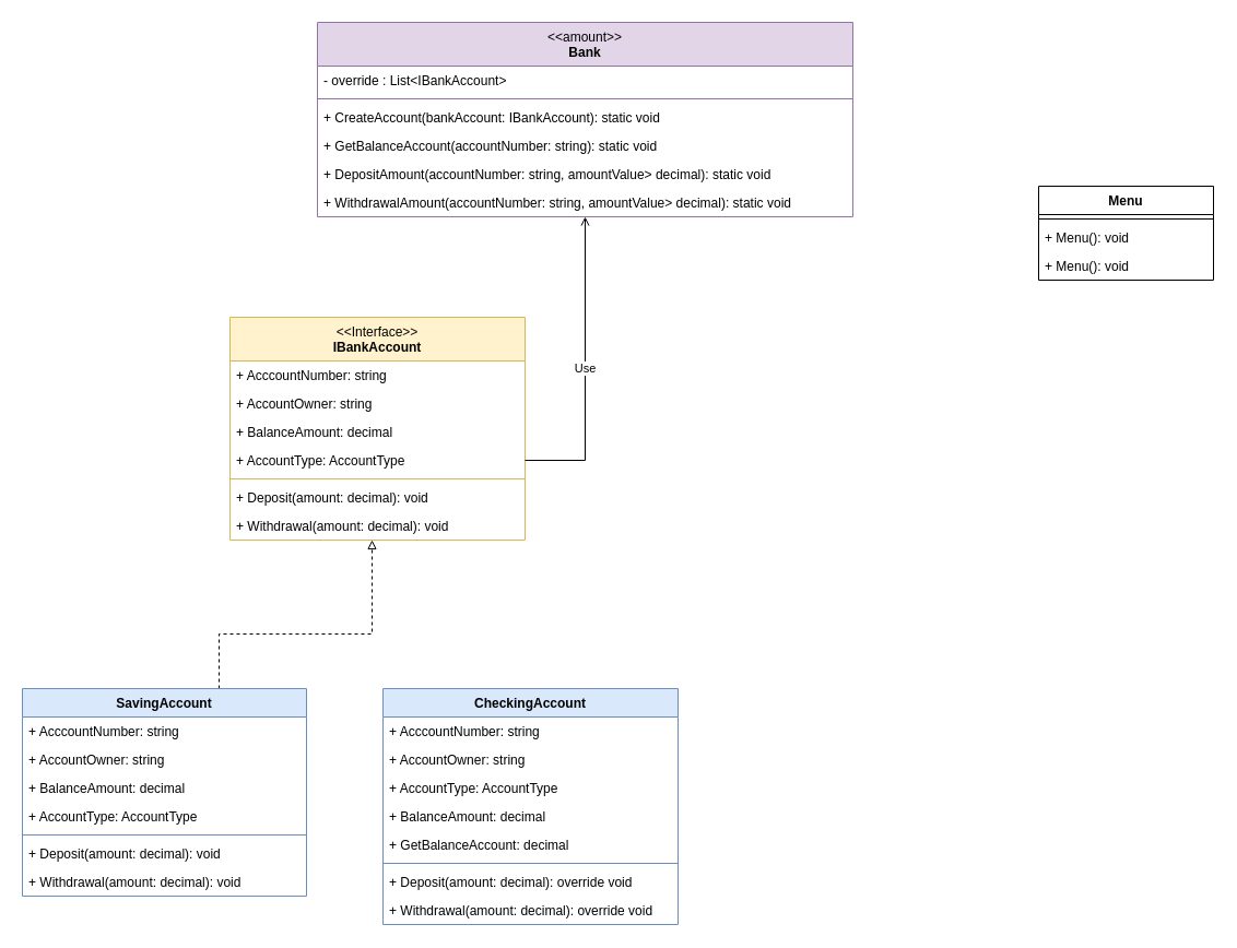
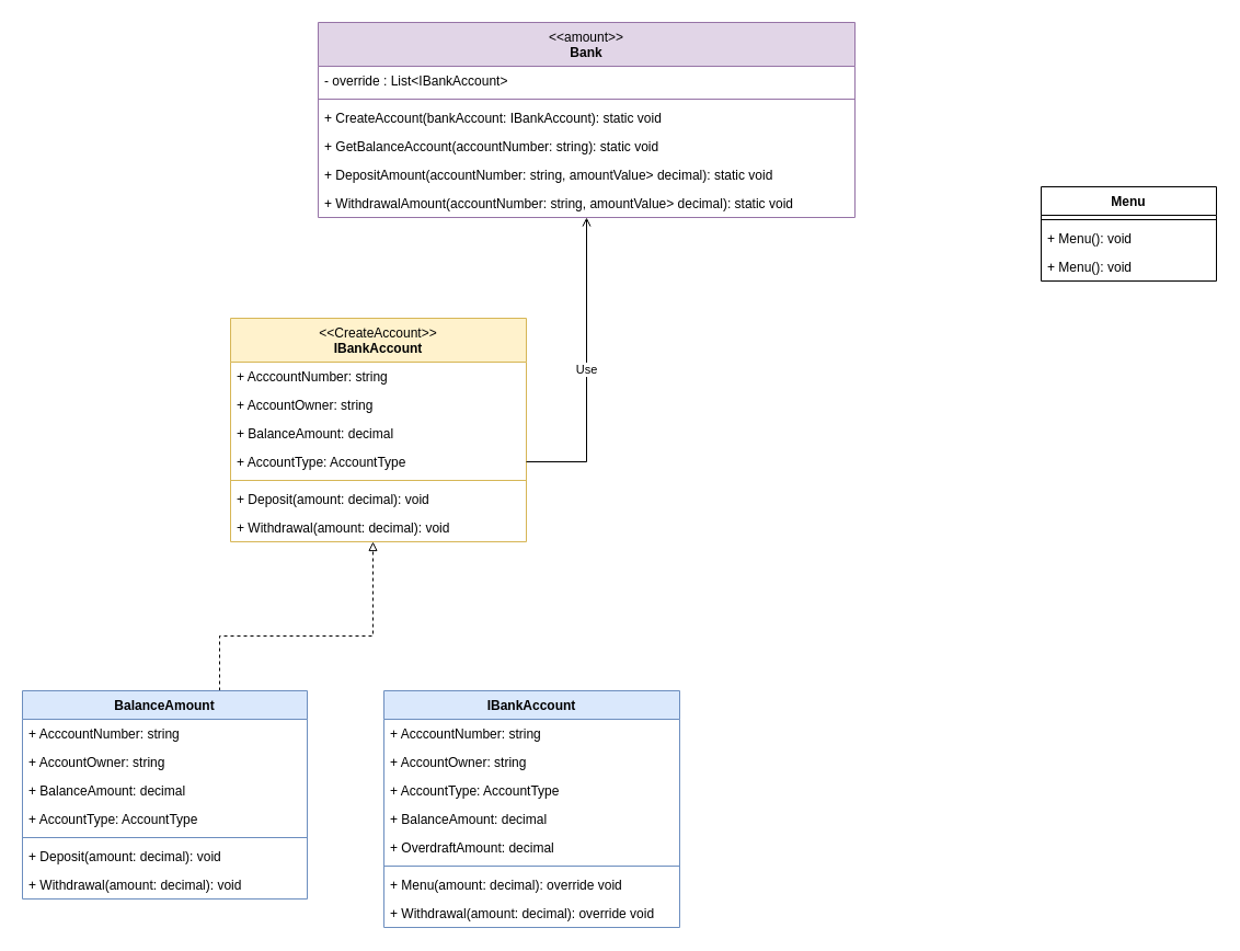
  <mxCell id="0" />
  <mxCell id="1" parent="0" />
- <mxCell id="2" value="&lt;span style=&quot;font-weight: normal;&quot;&gt;&amp;lt;&amp;lt;Interface&amp;gt;&amp;gt;&lt;/span&gt;&lt;br&gt;IBankAccount" style="swimlane;fontStyle=1;align=center;verticalAlign=top;childLayout=stackLayout;horizontal=1;startSize=40;horizontalStack=0;resizeParent=1;resizeParentMax=0;resizeLast=0;collapsible=1;marginBottom=0;whiteSpace=wrap;html=1;fillColor=#fff2cc;strokeColor=#d6b656;" vertex="1" parent="1"><mxGeometry x="210" y="290" width="270" height="204" as="geometry" /></mxCell>
+ <mxCell id="2" value="&lt;span style=&quot;font-weight: normal;&quot;&gt;&amp;lt;&amp;lt;CreateAccount&amp;gt;&amp;gt;&lt;/span&gt;&lt;br&gt;IBankAccount" style="swimlane;fontStyle=1;align=center;verticalAlign=top;childLayout=stackLayout;horizontal=1;startSize=40;horizontalStack=0;resizeParent=1;resizeParentMax=0;resizeLast=0;collapsible=1;marginBottom=0;whiteSpace=wrap;html=1;fillColor=#fff2cc;strokeColor=#d6b656;" vertex="1" parent="1"><mxGeometry x="210" y="290" width="270" height="204" as="geometry" /></mxCell>
  <mxCell id="3" value="+ AcccountNumber: string" style="text;strokeColor=none;fillColor=none;align=left;verticalAlign=top;spacingLeft=4;spacingRight=4;overflow=hidden;rotatable=0;points=[[0,0.5],[1,0.5]];portConstraint=eastwest;whiteSpace=wrap;html=1;" vertex="1" parent="2"><mxGeometry y="40" width="270" height="26" as="geometry" /></mxCell>
  <mxCell id="4" value="+ AccountOwner: string" style="text;strokeColor=none;fillColor=none;align=left;verticalAlign=top;spacingLeft=4;spacingRight=4;overflow=hidden;rotatable=0;points=[[0,0.5],[1,0.5]];portConstraint=eastwest;whiteSpace=wrap;html=1;" vertex="1" parent="2"><mxGeometry y="66" width="270" height="26" as="geometry" /></mxCell>
  <mxCell id="5" value="+ BalanceAmount: decimal" style="text;strokeColor=none;fillColor=none;align=left;verticalAlign=top;spacingLeft=4;spacingRight=4;overflow=hidden;rotatable=0;points=[[0,0.5],[1,0.5]];portConstraint=eastwest;whiteSpace=wrap;html=1;" vertex="1" parent="2"><mxGeometry y="92" width="270" height="26" as="geometry" /></mxCell>
  <mxCell id="6" value="+ AccountType: AccountType" style="text;strokeColor=none;fillColor=none;align=left;verticalAlign=top;spacingLeft=4;spacingRight=4;overflow=hidden;rotatable=0;points=[[0,0.5],[1,0.5]];portConstraint=eastwest;whiteSpace=wrap;html=1;" vertex="1" parent="2"><mxGeometry y="118" width="270" height="26" as="geometry" /></mxCell>
  <mxCell id="7" value="" style="line;strokeWidth=1;fillColor=none;align=left;verticalAlign=middle;spacingTop=-1;spacingLeft=3;spacingRight=3;rotatable=0;labelPosition=right;points=[];portConstraint=eastwest;strokeColor=inherit;" vertex="1" parent="2"><mxGeometry y="144" width="270" height="8" as="geometry" /></mxCell>
  <mxCell id="8" value="+ Deposit(amount: decimal): void" style="text;strokeColor=none;fillColor=none;align=left;verticalAlign=top;spacingLeft=4;spacingRight=4;overflow=hidden;rotatable=0;points=[[0,0.5],[1,0.5]];portConstraint=eastwest;whiteSpace=wrap;html=1;" vertex="1" parent="2"><mxGeometry y="152" width="270" height="26" as="geometry" /></mxCell>
  <mxCell id="9" value="+ Withdrawal(amount: decimal): void" style="text;strokeColor=none;fillColor=none;align=left;verticalAlign=top;spacingLeft=4;spacingRight=4;overflow=hidden;rotatable=0;points=[[0,0.5],[1,0.5]];portConstraint=eastwest;whiteSpace=wrap;html=1;" vertex="1" parent="2"><mxGeometry y="178" width="270" height="26" as="geometry" /></mxCell>
  <mxCell id="10" value="" style="edgeStyle=orthogonalEdgeStyle;rounded=0;orthogonalLoop=1;jettySize=auto;html=1;endArrow=block;endFill=0;dashed=1;" edge="1" parent="1" source="11" target="2"><mxGeometry relative="1" as="geometry"><mxPoint x="100" y="550" as="targetPoint" /><Array as="points"><mxPoint x="200" y="580" /><mxPoint x="340" y="580" /></Array></mxGeometry></mxCell>
- <mxCell id="11" value="SavingAccount" style="swimlane;fontStyle=1;align=center;verticalAlign=top;childLayout=stackLayout;horizontal=1;startSize=26;horizontalStack=0;resizeParent=1;resizeParentMax=0;resizeLast=0;collapsible=1;marginBottom=0;whiteSpace=wrap;html=1;fillColor=#dae8fc;strokeColor=#6c8ebf;" vertex="1" parent="1"><mxGeometry x="20" y="630" width="260" height="190" as="geometry" /></mxCell>
+ <mxCell id="11" value="BalanceAmount" style="swimlane;fontStyle=1;align=center;verticalAlign=top;childLayout=stackLayout;horizontal=1;startSize=26;horizontalStack=0;resizeParent=1;resizeParentMax=0;resizeLast=0;collapsible=1;marginBottom=0;whiteSpace=wrap;html=1;fillColor=#dae8fc;strokeColor=#6c8ebf;" vertex="1" parent="1"><mxGeometry x="20" y="630" width="260" height="190" as="geometry" /></mxCell>
  <mxCell id="12" value="+ AcccountNumber: string" style="text;strokeColor=none;fillColor=none;align=left;verticalAlign=top;spacingLeft=4;spacingRight=4;overflow=hidden;rotatable=0;points=[[0,0.5],[1,0.5]];portConstraint=eastwest;whiteSpace=wrap;html=1;" vertex="1" parent="11"><mxGeometry y="26" width="260" height="26" as="geometry" /></mxCell>
  <mxCell id="13" value="+ AccountOwner: string" style="text;strokeColor=none;fillColor=none;align=left;verticalAlign=top;spacingLeft=4;spacingRight=4;overflow=hidden;rotatable=0;points=[[0,0.5],[1,0.5]];portConstraint=eastwest;whiteSpace=wrap;html=1;" vertex="1" parent="11"><mxGeometry y="52" width="260" height="26" as="geometry" /></mxCell>
  <mxCell id="14" value="+ BalanceAmount: decimal" style="text;strokeColor=none;fillColor=none;align=left;verticalAlign=top;spacingLeft=4;spacingRight=4;overflow=hidden;rotatable=0;points=[[0,0.5],[1,0.5]];portConstraint=eastwest;whiteSpace=wrap;html=1;" vertex="1" parent="11"><mxGeometry y="78" width="260" height="26" as="geometry" /></mxCell>
  <mxCell id="15" value="+ AccountType: AccountType" style="text;strokeColor=none;fillColor=none;align=left;verticalAlign=top;spacingLeft=4;spacingRight=4;overflow=hidden;rotatable=0;points=[[0,0.5],[1,0.5]];portConstraint=eastwest;whiteSpace=wrap;html=1;" vertex="1" parent="11"><mxGeometry y="104" width="260" height="26" as="geometry" /></mxCell>
  <mxCell id="16" value="" style="line;strokeWidth=1;fillColor=none;align=left;verticalAlign=middle;spacingTop=-1;spacingLeft=3;spacingRight=3;rotatable=0;labelPosition=right;points=[];portConstraint=eastwest;strokeColor=inherit;" vertex="1" parent="11"><mxGeometry y="130" width="260" height="8" as="geometry" /></mxCell>
  <mxCell id="17" value="+ Deposit(amount: decimal): void" style="text;strokeColor=none;fillColor=none;align=left;verticalAlign=top;spacingLeft=4;spacingRight=4;overflow=hidden;rotatable=0;points=[[0,0.5],[1,0.5]];portConstraint=eastwest;whiteSpace=wrap;html=1;" vertex="1" parent="11"><mxGeometry y="138" width="260" height="26" as="geometry" /></mxCell>
  <mxCell id="18" value="+ Withdrawal(amount: decimal): void" style="text;strokeColor=none;fillColor=none;align=left;verticalAlign=top;spacingLeft=4;spacingRight=4;overflow=hidden;rotatable=0;points=[[0,0.5],[1,0.5]];portConstraint=eastwest;whiteSpace=wrap;html=1;" vertex="1" parent="11"><mxGeometry y="164" width="260" height="26" as="geometry" /></mxCell>
- <mxCell id="19" value="CheckingAccount" style="swimlane;fontStyle=1;align=center;verticalAlign=top;childLayout=stackLayout;horizontal=1;startSize=26;horizontalStack=0;resizeParent=1;resizeParentMax=0;resizeLast=0;collapsible=1;marginBottom=0;whiteSpace=wrap;html=1;fillColor=#dae8fc;strokeColor=#6c8ebf;" vertex="1" parent="1"><mxGeometry x="350" y="630" width="270" height="216" as="geometry" /></mxCell>
+ <mxCell id="19" value="IBankAccount" style="swimlane;fontStyle=1;align=center;verticalAlign=top;childLayout=stackLayout;horizontal=1;startSize=26;horizontalStack=0;resizeParent=1;resizeParentMax=0;resizeLast=0;collapsible=1;marginBottom=0;whiteSpace=wrap;html=1;fillColor=#dae8fc;strokeColor=#6c8ebf;" vertex="1" parent="1"><mxGeometry x="350" y="630" width="270" height="216" as="geometry" /></mxCell>
  <mxCell id="20" value="+ AcccountNumber: string" style="text;strokeColor=none;fillColor=none;align=left;verticalAlign=top;spacingLeft=4;spacingRight=4;overflow=hidden;rotatable=0;points=[[0,0.5],[1,0.5]];portConstraint=eastwest;whiteSpace=wrap;html=1;" vertex="1" parent="19"><mxGeometry y="26" width="270" height="26" as="geometry" /></mxCell>
  <mxCell id="21" value="+ AccountOwner: string" style="text;strokeColor=none;fillColor=none;align=left;verticalAlign=top;spacingLeft=4;spacingRight=4;overflow=hidden;rotatable=0;points=[[0,0.5],[1,0.5]];portConstraint=eastwest;whiteSpace=wrap;html=1;" vertex="1" parent="19"><mxGeometry y="52" width="270" height="26" as="geometry" /></mxCell>
  <mxCell id="22" value="+ AccountType: AccountType" style="text;strokeColor=none;fillColor=none;align=left;verticalAlign=top;spacingLeft=4;spacingRight=4;overflow=hidden;rotatable=0;points=[[0,0.5],[1,0.5]];portConstraint=eastwest;whiteSpace=wrap;html=1;" vertex="1" parent="19"><mxGeometry y="78" width="270" height="26" as="geometry" /></mxCell>
  <mxCell id="23" value="+ BalanceAmount: decimal" style="text;strokeColor=none;fillColor=none;align=left;verticalAlign=top;spacingLeft=4;spacingRight=4;overflow=hidden;rotatable=0;points=[[0,0.5],[1,0.5]];portConstraint=eastwest;whiteSpace=wrap;html=1;" vertex="1" parent="19"><mxGeometry y="104" width="270" height="26" as="geometry" /></mxCell>
- <mxCell id="24" value="+ GetBalanceAccount: decimal" style="text;strokeColor=none;fillColor=none;align=left;verticalAlign=top;spacingLeft=4;spacingRight=4;overflow=hidden;rotatable=0;points=[[0,0.5],[1,0.5]];portConstraint=eastwest;whiteSpace=wrap;html=1;" vertex="1" parent="19"><mxGeometry y="130" width="270" height="26" as="geometry" /></mxCell>
+ <mxCell id="24" value="+ OverdraftAmount: decimal" style="text;strokeColor=none;fillColor=none;align=left;verticalAlign=top;spacingLeft=4;spacingRight=4;overflow=hidden;rotatable=0;points=[[0,0.5],[1,0.5]];portConstraint=eastwest;whiteSpace=wrap;html=1;" vertex="1" parent="19"><mxGeometry y="130" width="270" height="26" as="geometry" /></mxCell>
  <mxCell id="25" value="" style="line;strokeWidth=1;fillColor=none;align=left;verticalAlign=middle;spacingTop=-1;spacingLeft=3;spacingRight=3;rotatable=0;labelPosition=right;points=[];portConstraint=eastwest;strokeColor=inherit;" vertex="1" parent="19"><mxGeometry y="156" width="270" height="8" as="geometry" /></mxCell>
- <mxCell id="26" value="+ Deposit(amount: decimal): override void" style="text;strokeColor=none;fillColor=none;align=left;verticalAlign=top;spacingLeft=4;spacingRight=4;overflow=hidden;rotatable=0;points=[[0,0.5],[1,0.5]];portConstraint=eastwest;whiteSpace=wrap;html=1;" vertex="1" parent="19"><mxGeometry y="164" width="270" height="26" as="geometry" /></mxCell>
+ <mxCell id="26" value="+ Menu(amount: decimal): override void" style="text;strokeColor=none;fillColor=none;align=left;verticalAlign=top;spacingLeft=4;spacingRight=4;overflow=hidden;rotatable=0;points=[[0,0.5],[1,0.5]];portConstraint=eastwest;whiteSpace=wrap;html=1;" vertex="1" parent="19"><mxGeometry y="164" width="270" height="26" as="geometry" /></mxCell>
  <mxCell id="27" value="+ Withdrawal(amount: decimal): override void" style="text;strokeColor=none;fillColor=none;align=left;verticalAlign=top;spacingLeft=4;spacingRight=4;overflow=hidden;rotatable=0;points=[[0,0.5],[1,0.5]];portConstraint=eastwest;whiteSpace=wrap;html=1;" vertex="1" parent="19"><mxGeometry y="190" width="270" height="26" as="geometry" /></mxCell>
  <mxCell id="28" value="&lt;span style=&quot;font-weight: 400;&quot;&gt;&amp;lt;&amp;lt;amount&amp;gt;&amp;gt;&lt;/span&gt;&lt;br&gt;Bank" style="swimlane;fontStyle=1;align=center;verticalAlign=top;childLayout=stackLayout;horizontal=1;startSize=40;horizontalStack=0;resizeParent=1;resizeParentMax=0;resizeLast=0;collapsible=1;marginBottom=0;whiteSpace=wrap;html=1;fillColor=#e1d5e7;strokeColor=#9673a6;" vertex="1" parent="1"><mxGeometry x="290" y="20" width="490" height="178" as="geometry" /></mxCell>
  <mxCell id="29" value="- override : List&amp;lt;IBankAccount&amp;gt;" style="text;strokeColor=none;fillColor=none;align=left;verticalAlign=top;spacingLeft=4;spacingRight=4;overflow=hidden;rotatable=0;points=[[0,0.5],[1,0.5]];portConstraint=eastwest;whiteSpace=wrap;html=1;" vertex="1" parent="28"><mxGeometry y="40" width="490" height="26" as="geometry" /></mxCell>
  <mxCell id="30" value="" style="line;strokeWidth=1;fillColor=none;align=left;verticalAlign=middle;spacingTop=-1;spacingLeft=3;spacingRight=3;rotatable=0;labelPosition=right;points=[];portConstraint=eastwest;strokeColor=inherit;" vertex="1" parent="28"><mxGeometry y="66" width="490" height="8" as="geometry" /></mxCell>
  <mxCell id="31" value="+ CreateAccount(bankAccount: IBankAccount): static void" style="text;strokeColor=none;fillColor=none;align=left;verticalAlign=top;spacingLeft=4;spacingRight=4;overflow=hidden;rotatable=0;points=[[0,0.5],[1,0.5]];portConstraint=eastwest;whiteSpace=wrap;html=1;" vertex="1" parent="28"><mxGeometry y="74" width="490" height="26" as="geometry" /></mxCell>
  <mxCell id="32" value="+ GetBalanceAccount(accountNumber: string): static void" style="text;strokeColor=none;fillColor=none;align=left;verticalAlign=top;spacingLeft=4;spacingRight=4;overflow=hidden;rotatable=0;points=[[0,0.5],[1,0.5]];portConstraint=eastwest;whiteSpace=wrap;html=1;" vertex="1" parent="28"><mxGeometry y="100" width="490" height="26" as="geometry" /></mxCell>
  <mxCell id="33" value="+ DepositAmount(accountNumber: string, amountValue&amp;gt; decimal): static void" style="text;strokeColor=none;fillColor=none;align=left;verticalAlign=top;spacingLeft=4;spacingRight=4;overflow=hidden;rotatable=0;points=[[0,0.5],[1,0.5]];portConstraint=eastwest;whiteSpace=wrap;html=1;" vertex="1" parent="28"><mxGeometry y="126" width="490" height="26" as="geometry" /></mxCell>
  <mxCell id="34" value="+ WithdrawalAmount(accountNumber: string, amountValue&amp;gt; decimal): static void" style="text;strokeColor=none;fillColor=none;align=left;verticalAlign=top;spacingLeft=4;spacingRight=4;overflow=hidden;rotatable=0;points=[[0,0.5],[1,0.5]];portConstraint=eastwest;whiteSpace=wrap;html=1;" vertex="1" parent="28"><mxGeometry y="152" width="490" height="26" as="geometry" /></mxCell>
  <mxCell id="35" value="Menu" style="swimlane;fontStyle=1;align=center;verticalAlign=top;childLayout=stackLayout;horizontal=1;startSize=26;horizontalStack=0;resizeParent=1;resizeParentMax=0;resizeLast=0;collapsible=1;marginBottom=0;whiteSpace=wrap;html=1;" vertex="1" parent="1"><mxGeometry x="950" y="170" width="160" height="86" as="geometry" /></mxCell>
  <mxCell id="36" value="" style="line;strokeWidth=1;fillColor=none;align=left;verticalAlign=middle;spacingTop=-1;spacingLeft=3;spacingRight=3;rotatable=0;labelPosition=right;points=[];portConstraint=eastwest;strokeColor=inherit;" vertex="1" parent="35"><mxGeometry y="26" width="160" height="8" as="geometry" /></mxCell>
  <mxCell id="37" value="+ Menu(): void" style="text;strokeColor=none;fillColor=none;align=left;verticalAlign=top;spacingLeft=4;spacingRight=4;overflow=hidden;rotatable=0;points=[[0,0.5],[1,0.5]];portConstraint=eastwest;whiteSpace=wrap;html=1;" vertex="1" parent="35"><mxGeometry y="34" width="160" height="26" as="geometry" /></mxCell>
  <mxCell id="38" value="+ Menu(): void" style="text;strokeColor=none;fillColor=none;align=left;verticalAlign=top;spacingLeft=4;spacingRight=4;overflow=hidden;rotatable=0;points=[[0,0.5],[1,0.5]];portConstraint=eastwest;whiteSpace=wrap;html=1;" vertex="1" parent="35"><mxGeometry y="60" width="160" height="26" as="geometry" /></mxCell>
  <mxCell id="39" value="Use" style="edgeStyle=orthogonalEdgeStyle;rounded=0;orthogonalLoop=1;jettySize=auto;html=1;endArrow=open;endFill=0;" edge="1" parent="1" source="6" target="28"><mxGeometry relative="1" as="geometry" /></mxCell>
